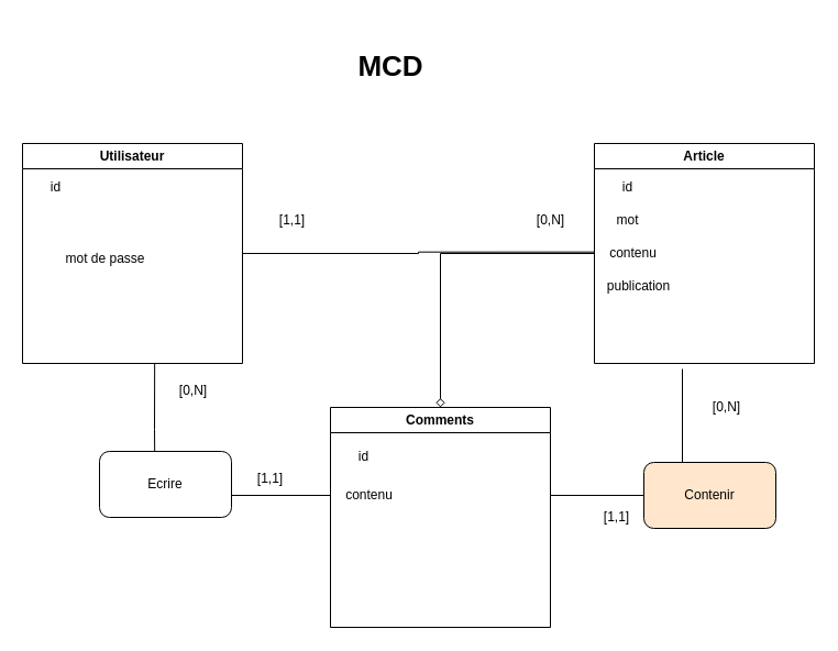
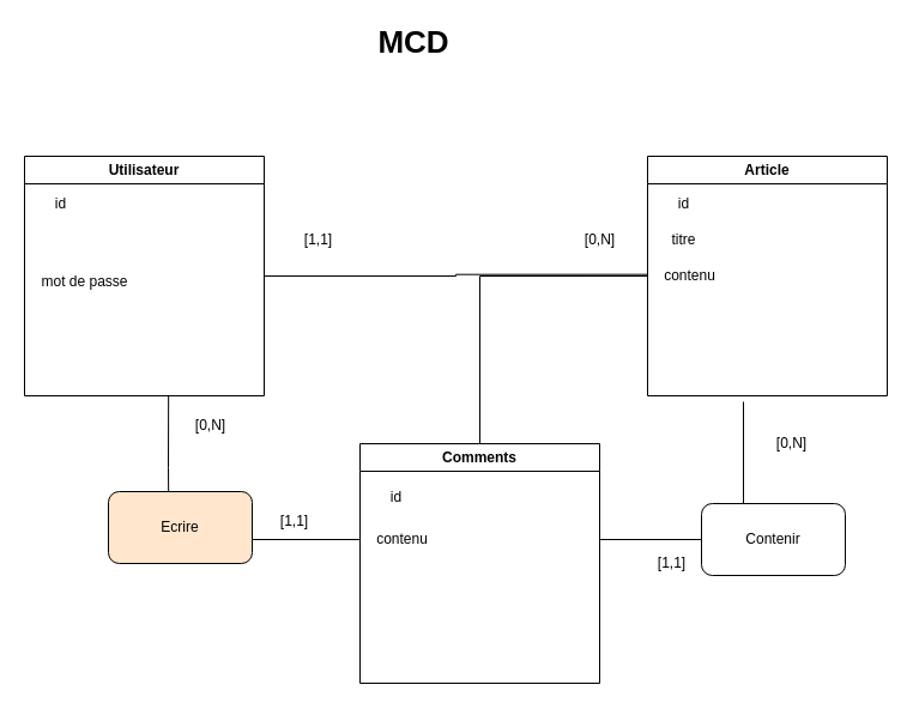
  <mxCell id="0" />
  <mxCell id="1" parent="0" />
  <mxCell id="2" value="" style="edgeStyle=orthogonalEdgeStyle;rounded=0;orthogonalLoop=1;jettySize=auto;html=1;endArrow=none;endFill=0;entryX=-0.005;entryY=0.456;entryDx=0;entryDy=0;entryPerimeter=0;" parent="1" source="3" target="11" edge="1"><mxGeometry relative="1" as="geometry"><mxPoint x="360" y="230" as="targetPoint" /></mxGeometry></mxCell>
  <mxCell id="3" value="Utilisateur" style="swimlane;whiteSpace=wrap;html=1;" parent="1" vertex="1"><mxGeometry x="20" y="130" width="200" height="200" as="geometry" /></mxCell>
- <mxCell id="4" value="mot de passe" style="text;html=1;align=center;verticalAlign=middle;resizable=0;points=[];autosize=1;strokeColor=none;fillColor=none;" parent="3" vertex="1"><mxGeometry x="25" y="90" width="100" height="30" as="geometry" /></mxCell>
+ <mxCell id="4" value="mot de passe" style="text;html=1;align=center;verticalAlign=middle;resizable=0;points=[];autosize=1;strokeColor=none;fillColor=none;" parent="3" vertex="1"><mxGeometry y="90" width="100" height="30" as="geometry" /></mxCell>
  <mxCell id="5" value="Comments" style="swimlane;whiteSpace=wrap;html=1;" parent="1" vertex="1"><mxGeometry x="300" y="370" width="200" height="200" as="geometry" /></mxCell>
  <mxCell id="6" value="contenu" style="text;html=1;align=center;verticalAlign=middle;resizable=0;points=[];autosize=1;strokeColor=none;fillColor=none;" parent="5" vertex="1"><mxGeometry y="65" width="70" height="30" as="geometry" /></mxCell>
  <mxCell id="7" value="id" style="text;html=1;align=center;verticalAlign=middle;resizable=0;points=[];autosize=1;strokeColor=none;fillColor=none;" parent="5" vertex="1"><mxGeometry x="15" y="30" width="30" height="30" as="geometry" /></mxCell>
- <mxCell id="8" value="" style="edgeStyle=orthogonalEdgeStyle;rounded=0;orthogonalLoop=1;jettySize=auto;html=1;endArrow=diamond;endFill=0;entryX=0.5;entryY=0;entryDx=0;entryDy=0;" parent="1" source="9" target="5" edge="1"><mxGeometry relative="1" as="geometry"><mxPoint x="640" y="510" as="targetPoint" /></mxGeometry></mxCell>
+ <mxCell id="8" value="" style="edgeStyle=orthogonalEdgeStyle;rounded=0;orthogonalLoop=1;jettySize=auto;html=1;endArrow=none;endFill=0;entryX=0.5;entryY=0;entryDx=0;entryDy=0;" parent="1" source="9" target="5" edge="1"><mxGeometry relative="1" as="geometry"><mxPoint x="640" y="510" as="targetPoint" /></mxGeometry></mxCell>
  <mxCell id="9" value="Article" style="swimlane;whiteSpace=wrap;html=1;" parent="1" vertex="1"><mxGeometry x="540" y="130" width="200" height="200" as="geometry" /></mxCell>
- <mxCell id="10" value="mot" style="text;html=1;align=center;verticalAlign=middle;resizable=0;points=[];autosize=1;strokeColor=none;fillColor=none;" parent="9" vertex="1"><mxGeometry x="10" y="55" width="40" height="30" as="geometry" /></mxCell>
+ <mxCell id="10" value="titre" style="text;html=1;align=center;verticalAlign=middle;resizable=0;points=[];autosize=1;strokeColor=none;fillColor=none;" parent="9" vertex="1"><mxGeometry x="10" y="55" width="40" height="30" as="geometry" /></mxCell>
  <mxCell id="11" value="contenu" style="text;html=1;align=center;verticalAlign=middle;resizable=0;points=[];autosize=1;strokeColor=none;fillColor=none;" parent="9" vertex="1"><mxGeometry y="85" width="70" height="30" as="geometry" /></mxCell>
  <mxCell id="12" value="id" style="text;html=1;align=center;verticalAlign=middle;resizable=0;points=[];autosize=1;strokeColor=none;fillColor=none;" parent="9" vertex="1"><mxGeometry x="15" y="25" width="30" height="30" as="geometry" /></mxCell>
- <mxCell id="13" value="publication" style="text;html=1;align=center;verticalAlign=middle;resizable=0;points=[];autosize=1;strokeColor=none;fillColor=none;" vertex="1" parent="9"><mxGeometry y="115" width="80" height="30" as="geometry" /></mxCell>
  <mxCell id="14" value="&lt;div&gt;id&lt;/div&gt;" style="text;html=1;align=center;verticalAlign=middle;resizable=0;points=[];autosize=1;strokeColor=none;fillColor=none;" parent="1" vertex="1"><mxGeometry x="35" y="155" width="30" height="30" as="geometry" /></mxCell>
  <mxCell id="15" value="[0,N]" style="text;html=1;align=center;verticalAlign=middle;resizable=0;points=[];autosize=1;strokeColor=none;fillColor=none;" parent="1" vertex="1"><mxGeometry x="475" y="185" width="50" height="30" as="geometry" /></mxCell>
  <mxCell id="16" value="[1,1]" style="text;html=1;align=center;verticalAlign=middle;resizable=0;points=[];autosize=1;strokeColor=none;fillColor=none;" parent="1" vertex="1"><mxGeometry x="240" y="185" width="50" height="30" as="geometry" /></mxCell>
  <mxCell id="17" value="" style="endArrow=none;html=1;rounded=0;" parent="1" edge="1"><mxGeometry width="50" height="50" relative="1" as="geometry"><mxPoint x="140.17" y="410" as="sourcePoint" /><mxPoint x="140.17" y="330" as="targetPoint" /><Array as="points"><mxPoint x="140" y="390" /></Array></mxGeometry></mxCell>
  <mxCell id="18" value="" style="endArrow=none;html=1;rounded=0;" parent="1" edge="1"><mxGeometry width="50" height="50" relative="1" as="geometry"><mxPoint x="380" y="529.17" as="sourcePoint" /><mxPoint x="380" y="529" as="targetPoint" /></mxGeometry></mxCell>
  <mxCell id="19" value="" style="endArrow=none;html=1;rounded=0;" parent="1" edge="1"><mxGeometry width="50" height="50" relative="1" as="geometry"><mxPoint x="210" y="450" as="sourcePoint" /><mxPoint x="300" y="450" as="targetPoint" /></mxGeometry></mxCell>
- <mxCell id="20" value="Ecrire" style="rounded=1;whiteSpace=wrap;html=1;" parent="1" vertex="1"><mxGeometry x="90" y="410" width="120" height="60" as="geometry" /></mxCell>
+ <mxCell id="20" value="Ecrire" style="rounded=1;whiteSpace=wrap;html=1;fillColor=#ffe6cc;" parent="1" vertex="1"><mxGeometry x="90" y="410" width="120" height="60" as="geometry" /></mxCell>
  <mxCell id="21" value="[0,N]" style="text;html=1;align=center;verticalAlign=middle;resizable=0;points=[];autosize=1;strokeColor=none;fillColor=none;" parent="1" vertex="1"><mxGeometry x="150" y="340" width="50" height="30" as="geometry" /></mxCell>
  <mxCell id="22" value="[1,1]" style="text;html=1;align=center;verticalAlign=middle;resizable=0;points=[];autosize=1;strokeColor=none;fillColor=none;" parent="1" vertex="1"><mxGeometry x="220" y="420" width="50" height="30" as="geometry" /></mxCell>
  <mxCell id="23" value="" style="edgeStyle=orthogonalEdgeStyle;rounded=0;orthogonalLoop=1;jettySize=auto;html=1;endArrow=none;endFill=0;" parent="1" source="24" edge="1"><mxGeometry relative="1" as="geometry"><mxPoint x="500" y="440" as="targetPoint" /><Array as="points"><mxPoint x="500" y="450" /></Array></mxGeometry></mxCell>
- <mxCell id="24" value="Contenir" style="rounded=1;whiteSpace=wrap;html=1;fillColor=#ffe6cc;" parent="1" vertex="1"><mxGeometry x="585" y="420" width="120" height="60" as="geometry" /></mxCell>
+ <mxCell id="24" value="Contenir" style="rounded=1;whiteSpace=wrap;html=1;" parent="1" vertex="1"><mxGeometry x="585" y="420" width="120" height="60" as="geometry" /></mxCell>
  <mxCell id="25" value="[0,N]" style="text;html=1;align=center;verticalAlign=middle;resizable=0;points=[];autosize=1;strokeColor=none;fillColor=none;" parent="1" vertex="1"><mxGeometry x="635" y="355" width="50" height="30" as="geometry" /></mxCell>
  <mxCell id="26" value="[1,1]" style="text;html=1;align=center;verticalAlign=middle;resizable=0;points=[];autosize=1;strokeColor=none;fillColor=none;" parent="1" vertex="1"><mxGeometry x="535" y="455" width="50" height="30" as="geometry" /></mxCell>
- <mxCell id="27" value="MCD" style="text;html=1;strokeColor=none;fillColor=none;align=center;verticalAlign=middle;whiteSpace=wrap;rounded=0;fontStyle=1;fontSize=26;" parent="1" vertex="1"><mxGeometry x="325" y="45" width="60" height="30" as="geometry" /></mxCell>
+ <mxCell id="27" value="MCD" style="text;html=1;strokeColor=none;fillColor=none;align=center;verticalAlign=middle;whiteSpace=wrap;rounded=0;fontStyle=1;fontSize=26;" parent="1" vertex="1"><mxGeometry x="315" y="20" width="60" height="30" as="geometry" /></mxCell>
  <mxCell id="28" value="" style="endArrow=none;html=1;rounded=0;" parent="1" edge="1"><mxGeometry width="50" height="50" relative="1" as="geometry"><mxPoint x="620" y="420" as="sourcePoint" /><mxPoint x="620" y="335" as="targetPoint" /></mxGeometry></mxCell>
